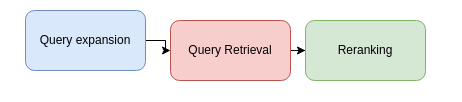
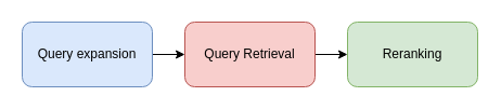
  <mxCell id="0" />
  <mxCell id="1" parent="0" />
  <mxCell id="2" style="edgeStyle=orthogonalEdgeStyle;rounded=0;orthogonalLoop=1;jettySize=auto;html=1;" edge="1" parent="1" source="3" target="5"><mxGeometry relative="1" as="geometry" /></mxCell>
- <mxCell id="3" value="Query expansion" style="rounded=1;whiteSpace=wrap;html=1;fillColor=#dae8fc;strokeColor=#6c8ebf;" vertex="1" parent="1"><mxGeometry x="25" y="10" width="120" height="60" as="geometry" /></mxCell>
+ <mxCell id="3" value="Query expansion" style="rounded=1;whiteSpace=wrap;html=1;fillColor=#dae8fc;strokeColor=#6c8ebf;" vertex="1" parent="1"><mxGeometry x="20" y="20" width="120" height="60" as="geometry" /></mxCell>
  <mxCell id="4" style="edgeStyle=orthogonalEdgeStyle;rounded=0;orthogonalLoop=1;jettySize=auto;html=1;entryX=0;entryY=0.5;entryDx=0;entryDy=0;" edge="1" parent="1" source="5" target="6"><mxGeometry relative="1" as="geometry" /></mxCell>
  <mxCell id="5" value="Query Retrieval" style="rounded=1;whiteSpace=wrap;html=1;fillColor=#f8cecc;strokeColor=#b85450;" vertex="1" parent="1"><mxGeometry x="170" y="20" width="120" height="60" as="geometry" /></mxCell>
- <mxCell id="6" value="Reranking" style="rounded=1;whiteSpace=wrap;html=1;fillColor=#d5e8d4;strokeColor=#82b366;" vertex="1" parent="1"><mxGeometry x="305" y="20" width="120" height="60" as="geometry" /></mxCell>
+ <mxCell id="6" value="Reranking" style="rounded=1;whiteSpace=wrap;html=1;fillColor=#d5e8d4;strokeColor=#82b366;" vertex="1" parent="1"><mxGeometry x="320" y="20" width="120" height="60" as="geometry" /></mxCell>
